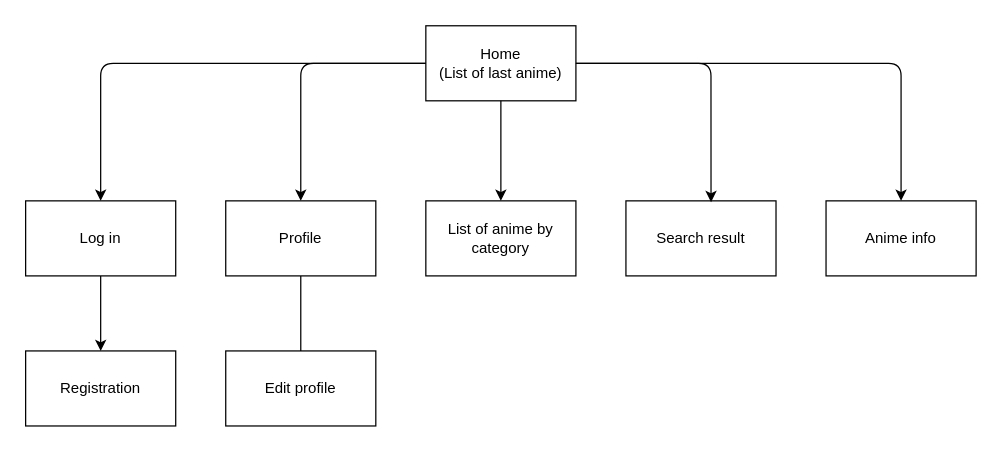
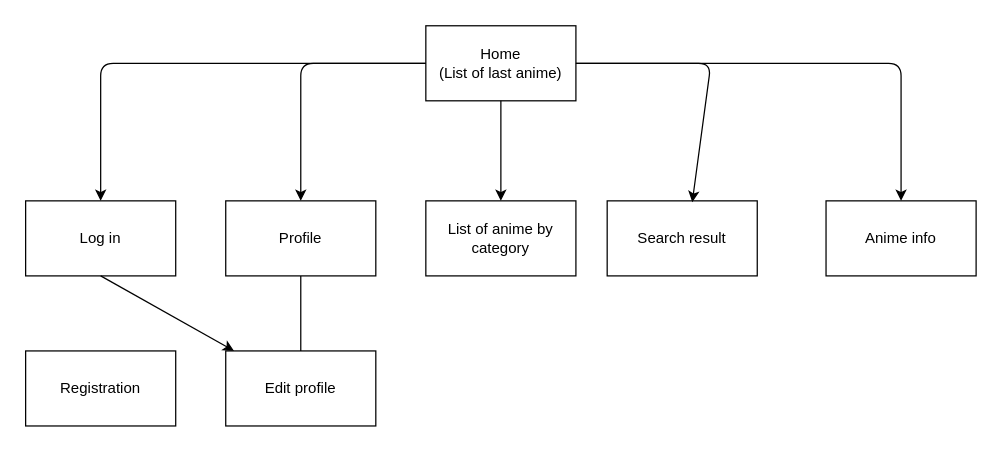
  <mxCell id="0" />
  <mxCell id="1" parent="0" />
  <mxCell id="2" style="edgeStyle=none;html=1;exitX=0;exitY=0.5;exitDx=0;exitDy=0;entryX=0.5;entryY=0;entryDx=0;entryDy=0;" edge="1" parent="1" source="3" target="8"><mxGeometry relative="1" as="geometry"><Array as="points"><mxPoint x="240" y="50" /></Array></mxGeometry></mxCell>
  <mxCell id="3" value="Home&lt;br&gt;(List of last anime)" style="rounded=0;whiteSpace=wrap;html=1;" vertex="1" parent="1"><mxGeometry x="340" y="20" width="120" height="60" as="geometry" /></mxCell>
- <mxCell id="4" value="Search result" style="rounded=0;whiteSpace=wrap;html=1;" vertex="1" parent="1"><mxGeometry x="500" y="160" width="120" height="60" as="geometry" /></mxCell>
+ <mxCell id="4" value="Search result" style="rounded=0;whiteSpace=wrap;html=1;" vertex="1" parent="1"><mxGeometry x="485" y="160" width="120" height="60" as="geometry" /></mxCell>
  <mxCell id="5" value="Log in" style="rounded=0;whiteSpace=wrap;html=1;" vertex="1" parent="1"><mxGeometry x="20" y="160" width="120" height="60" as="geometry" /></mxCell>
  <mxCell id="6" value="Registration" style="rounded=0;whiteSpace=wrap;html=1;" vertex="1" parent="1"><mxGeometry x="20" y="280" width="120" height="60" as="geometry" /></mxCell>
  <mxCell id="7" value="List of anime by&lt;br&gt;category" style="rounded=0;whiteSpace=wrap;html=1;" vertex="1" parent="1"><mxGeometry x="340" y="160" width="120" height="60" as="geometry" /></mxCell>
  <mxCell id="8" value="Profile" style="rounded=0;whiteSpace=wrap;html=1;" vertex="1" parent="1"><mxGeometry x="180" y="160" width="120" height="60" as="geometry" /></mxCell>
  <mxCell id="9" value="Edit profile" style="rounded=0;whiteSpace=wrap;html=1;" vertex="1" parent="1"><mxGeometry x="180" y="280" width="120" height="60" as="geometry" /></mxCell>
  <mxCell id="10" value="Anime info" style="rounded=0;whiteSpace=wrap;html=1;" vertex="1" parent="1"><mxGeometry x="660" y="160" width="120" height="60" as="geometry" /></mxCell>
  <mxCell id="11" value="" style="endArrow=classic;html=1;exitX=0;exitY=0.5;exitDx=0;exitDy=0;entryX=0.5;entryY=0;entryDx=0;entryDy=0;" edge="1" parent="1" source="3" target="5"><mxGeometry width="50" height="50" relative="1" as="geometry"><mxPoint x="140" y="90" as="sourcePoint" /><mxPoint x="190" y="40" as="targetPoint" /><Array as="points"><mxPoint x="80" y="50" /></Array></mxGeometry></mxCell>
  <mxCell id="12" value="" style="endArrow=classic;html=1;exitX=0.5;exitY=1;exitDx=0;exitDy=0;entryX=0.5;entryY=0;entryDx=0;entryDy=0;" edge="1" parent="1" source="3" target="7"><mxGeometry width="50" height="50" relative="1" as="geometry"><mxPoint x="410" y="170" as="sourcePoint" /><mxPoint x="460" y="120" as="targetPoint" /></mxGeometry></mxCell>
  <mxCell id="13" value="" style="endArrow=classic;html=1;exitX=1;exitY=0.5;exitDx=0;exitDy=0;entryX=0.5;entryY=0;entryDx=0;entryDy=0;" edge="1" parent="1" source="3" target="10"><mxGeometry width="50" height="50" relative="1" as="geometry"><mxPoint x="550" y="70" as="sourcePoint" /><mxPoint x="600" y="20" as="targetPoint" /><Array as="points"><mxPoint x="720" y="50" /></Array></mxGeometry></mxCell>
  <mxCell id="14" value="" style="endArrow=classic;html=1;exitX=1;exitY=0.5;exitDx=0;exitDy=0;entryX=0.567;entryY=0.017;entryDx=0;entryDy=0;entryPerimeter=0;" edge="1" parent="1" source="3" target="4"><mxGeometry width="50" height="50" relative="1" as="geometry"><mxPoint x="480" y="130" as="sourcePoint" /><mxPoint x="530" y="80" as="targetPoint" /><Array as="points"><mxPoint x="568" y="50" /></Array></mxGeometry></mxCell>
- <mxCell id="15" value="" style="endArrow=classic;html=1;exitX=0.5;exitY=1;exitDx=0;exitDy=0;entryX=0.5;entryY=0;entryDx=0;entryDy=0;" edge="1" parent="1" source="5" target="6"><mxGeometry width="50" height="50" relative="1" as="geometry"><mxPoint x="310" y="380" as="sourcePoint" /><mxPoint x="360" y="330" as="targetPoint" /></mxGeometry></mxCell>
+ <mxCell id="15" value="" style="endArrow=classic;html=1;exitX=0.5;exitY=1;exitDx=0;exitDy=0;" edge="1" parent="1" source="5" target="9"><mxGeometry width="50" height="50" relative="1" as="geometry"><mxPoint x="310" y="380" as="sourcePoint" /><mxPoint x="360" y="330" as="targetPoint" /></mxGeometry></mxCell>
  <mxCell id="16" value="" style="endArrow=none;html=1;exitX=0.5;exitY=1;exitDx=0;exitDy=0;entryX=0.5;entryY=0;entryDx=0;entryDy=0;" edge="1" parent="1" source="8" target="9"><mxGeometry width="50" height="50" relative="1" as="geometry"><mxPoint x="210" y="300" as="sourcePoint" /><mxPoint x="260" y="250" as="targetPoint" /></mxGeometry></mxCell>
